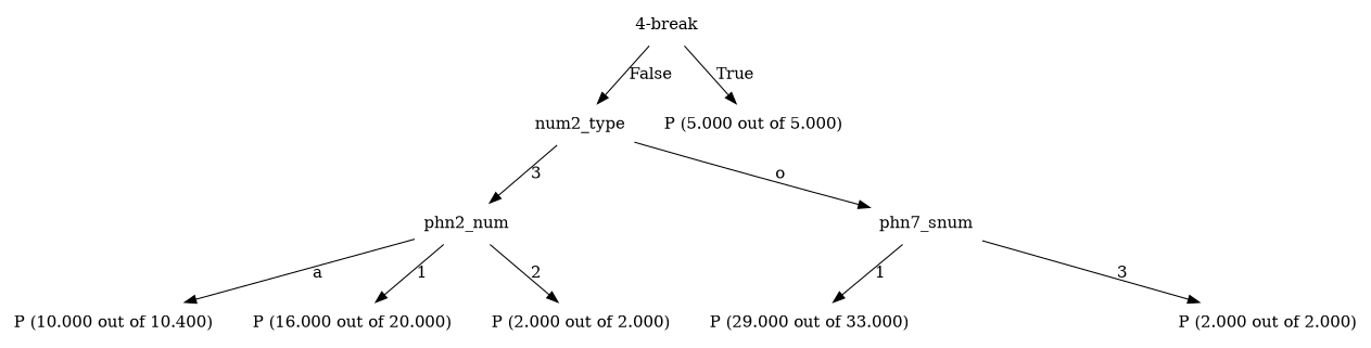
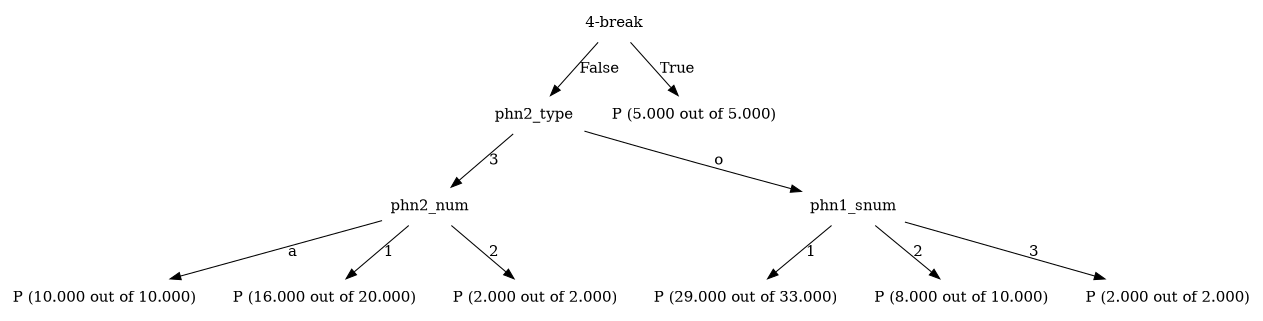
  digraph {
    node [shape=plaintext]
    n1 [label="4-break"]
-   n2 [label=num2_type]
+   n2 [label=phn2_type]
    n3 [label="P (5.000 out of 5.000)"]
    n4 [label=phn2_num]
-   n5 [label=phn7_snum]
-   n6 [label="P (10.000 out of 10.400)"]
+   n5 [label=phn1_snum]
+   n6 [label="P (10.000 out of 10.000)"]
    n7 [label="P (16.000 out of 20.000)"]
    n8 [label="P (2.000 out of 2.000)"]
    n9 [label="P (29.000 out of 33.000)"]
+   n10 [label="P (8.000 out of 10.000)"]
    n11 [label="P (2.000 out of 2.000)"]
    n1 -> n2 [label=False]
    n1 -> n3 [label=True]
    n2 -> n4 [label=3]
    n2 -> n5 [label=o]
    n4 -> n6 [label=a]
    n4 -> n7 [label=1]
    n4 -> n8 [label=2]
    n5 -> n9 [label=1]
+   n5 -> n10 [label=2]
    n5 -> n11 [label=3]
  }
